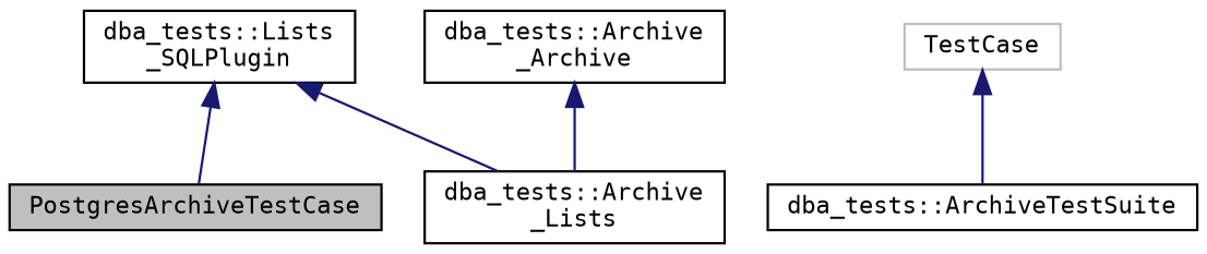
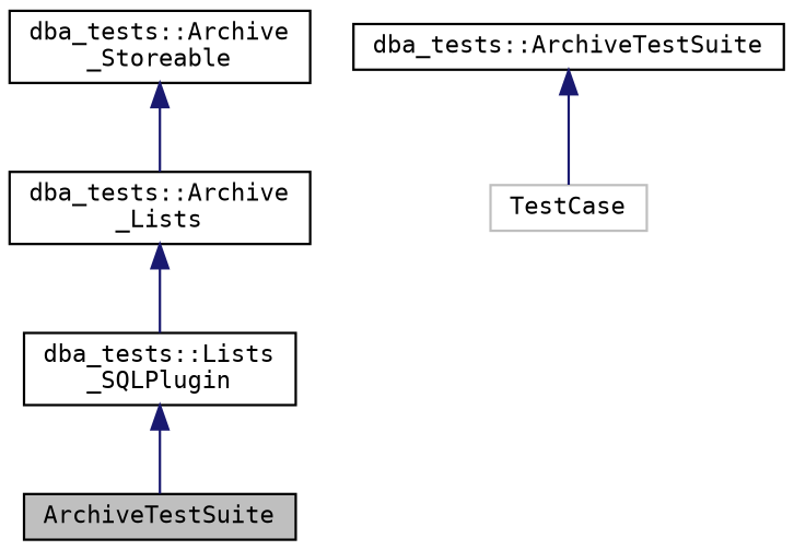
  digraph {
    fontname="DejaVu Sans Mono"
    node [color=black fillcolor=white fontname="DejaVu Sans Mono" fontsize=10 shape=record style=filled]
    edge [color=midnightblue dir=back fontname="DejaVu Sans Mono" fontsize=10 labelfontname=Helvetica labelfontsize=10 style=solid]
-   n1 [fillcolor=grey75 fontcolor=black height=0.2 label=PostgresArchiveTestCase width=0.4]
+   n1 [fillcolor=grey75 fontcolor=black height=0.2 label=ArchiveTestSuite width=0.4]
    n2 [height=0.2 label="dba_tests::Lists\l_SQLPlugin" width=0.4]
    n3 [height=0.2 label="dba_tests::Archive\l_Lists" width=0.4]
-   n4 [height=0.2 label="dba_tests::Archive\l_Archive" width=0.4]
+   n4 [height=0.2 label="dba_tests::Archive\l_Storeable" width=0.4]
    n5 [height=0.2 label="dba_tests::ArchiveTestSuite" width=0.4]
    n6 [color=grey75 height=0.2 label=TestCase width=0.4]
    n2 -> n1
-   n2 -> n3
+   n3 -> n2
    n4 -> n3
-   n6 -> n5
+   n5 -> n6
  }
